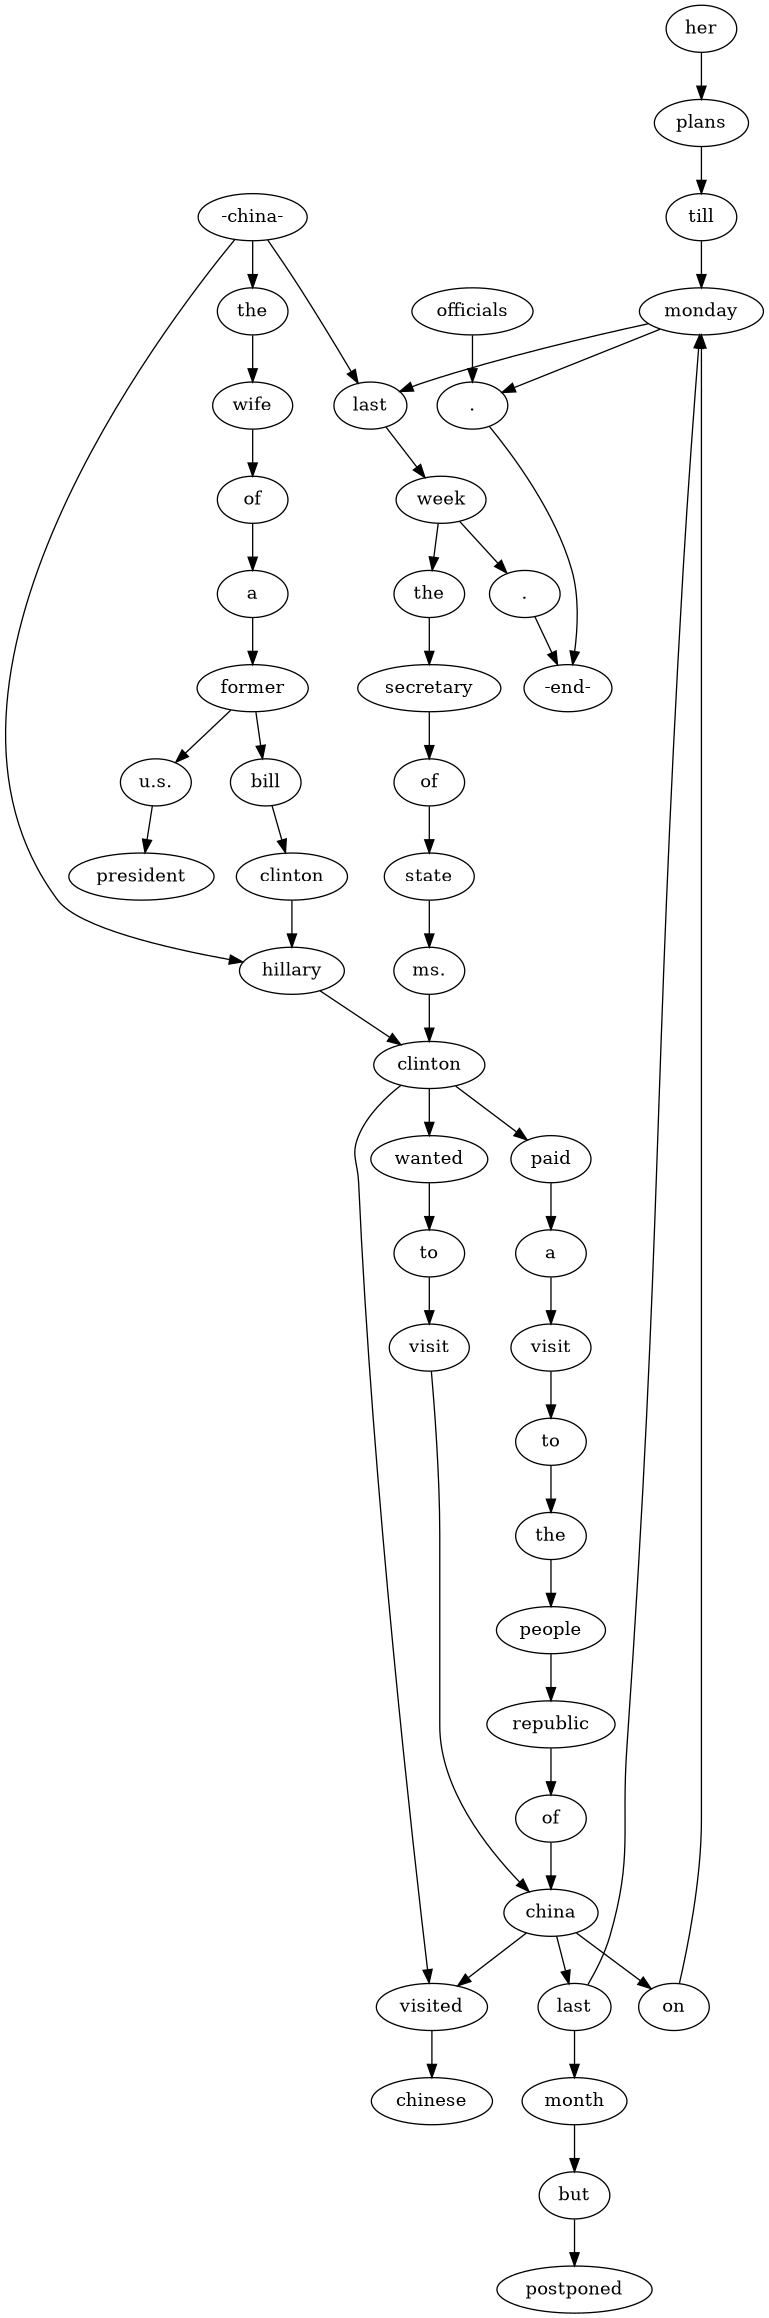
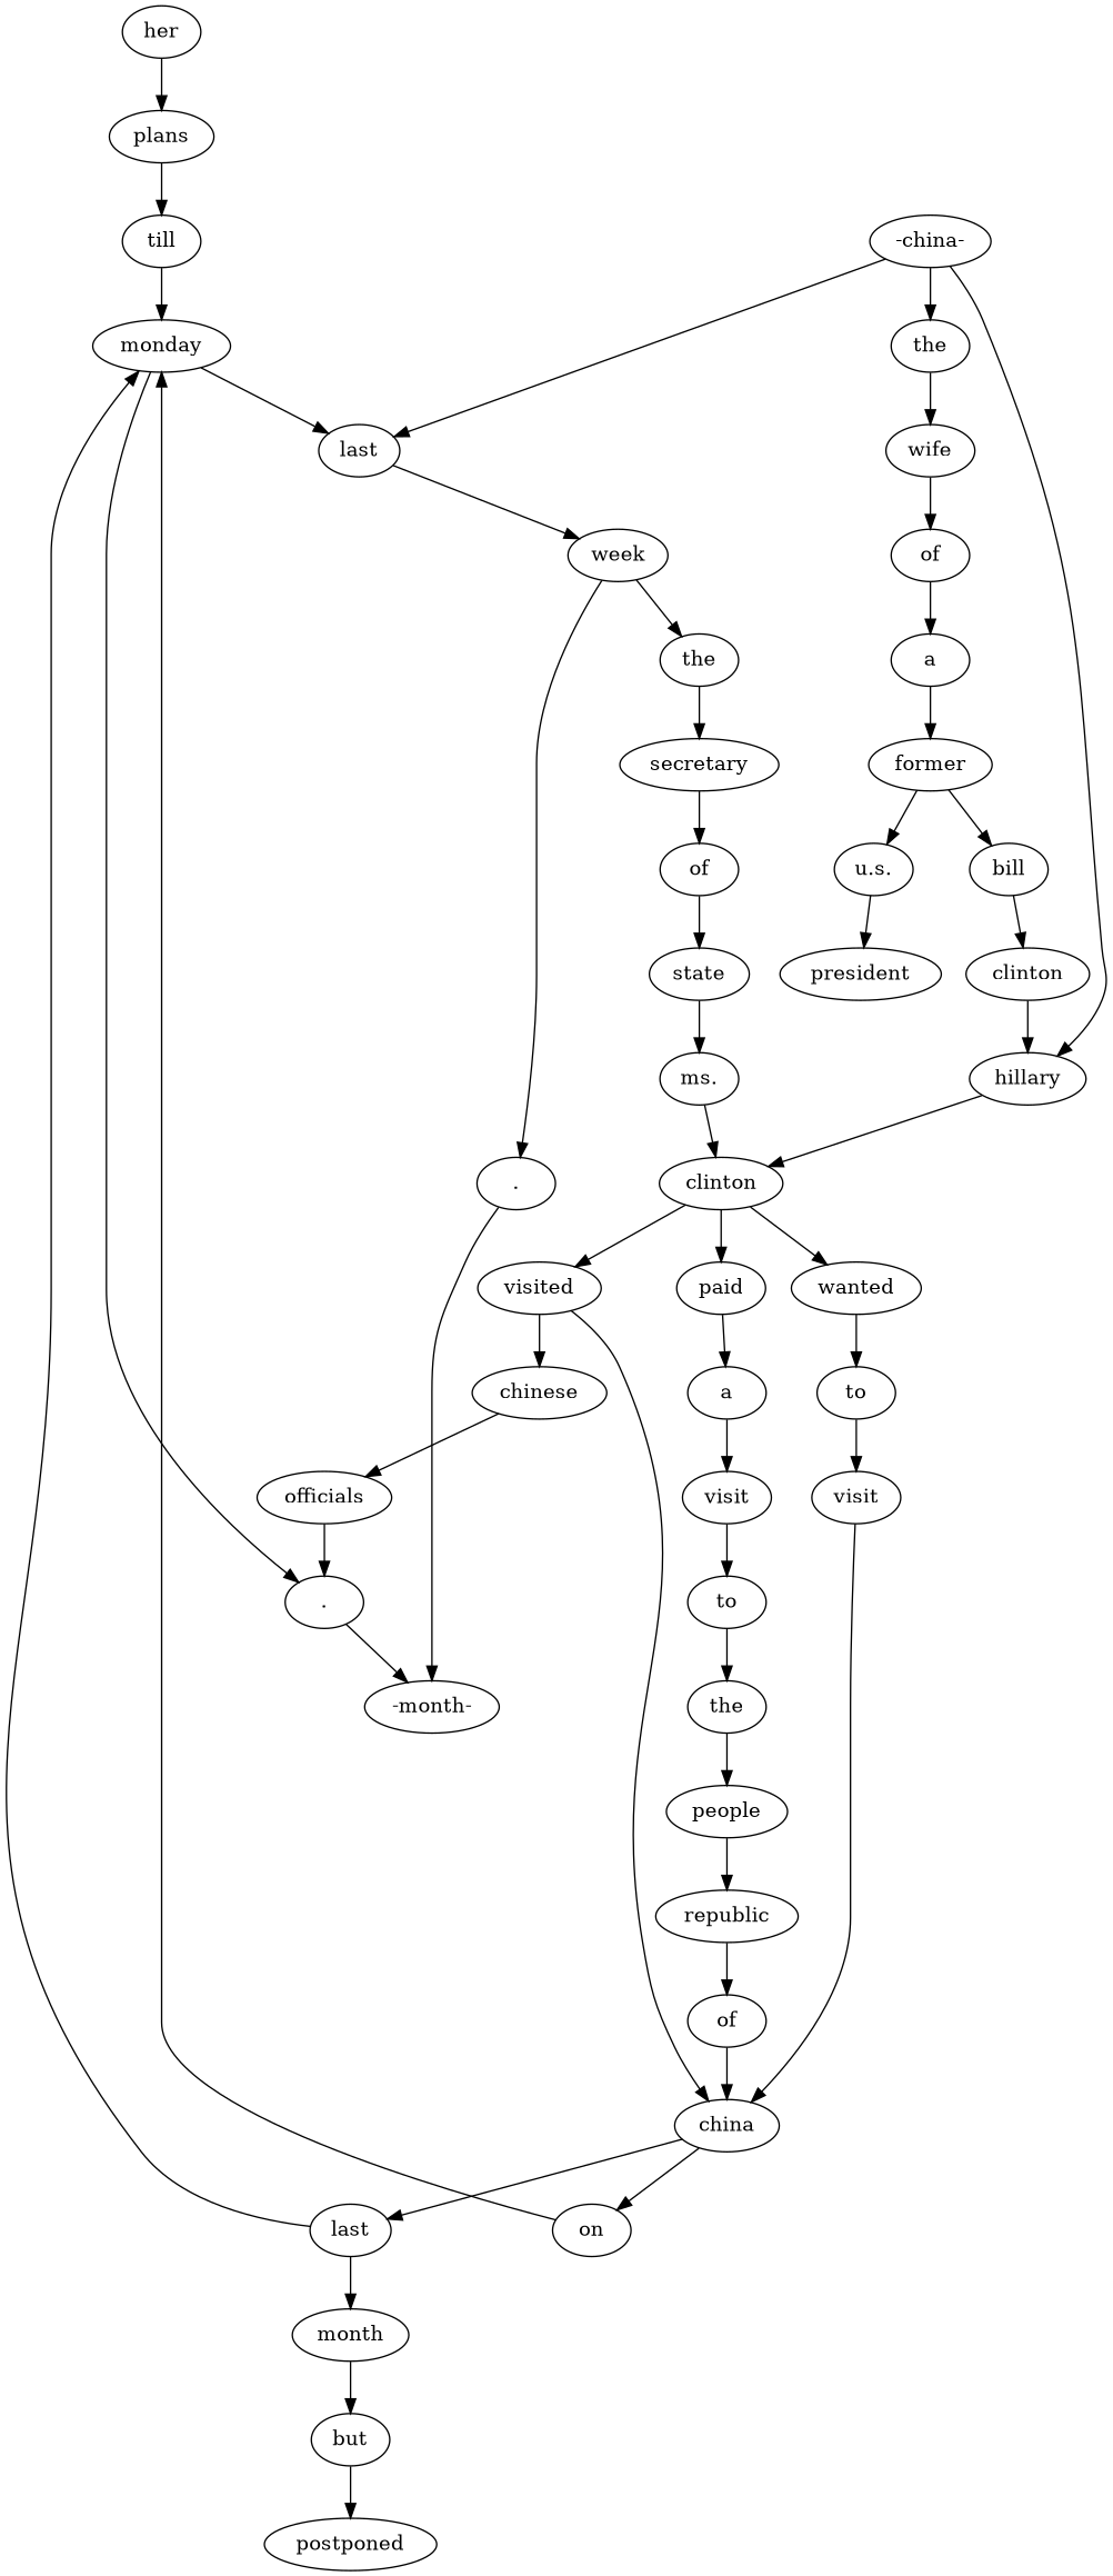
  strict digraph {
    edge [weight=2.0]
    n1 [info="[(0, 15), (1, 14), (2, 13)]" label=monday]
    n2 [info="[(1, 15), (3, 1)]" label=last]
    n3 [info="[(0, 16), (2, 14), (3, 12)]" label="."]
    n4 [info="[(1, 16), (3, 2)]" label=week]
-   n5 [info="[(0, 17), (1, 18), (2, 15), (3, 13)]" label="-end-"]
+   n5 [info="[(0, 17), (1, 18), (2, 15), (3, 13)]" label="-month-"]
    n6 [info="[(3, 3)]" label=the]
    n7 [info="[(1, 17)]" label="."]
    n8 [info="[(2, 9)]" label=republic]
    n9 [info="[(2, 10)]" label=of]
    n10 [info="[(0, 13), (1, 6), (2, 11)]" label=china]
    n11 [info="[(0, 14), (1, 7)]" label=last]
    n12 [info="[(2, 12)]" label=on]
    n13 [info="[(0, 4)]" label=a]
    n14 [info="[(0, 5)]" label=former]
    n15 [info="[(0, 6)]" label="u.s."]
    n16 [info="[(0, 8)]" label=bill]
    n17 [info="[(0, 7)]" label=president]
    n18 [info="[(0, 9)]" label=clinton]
    n19 [info="[(0, 10), (1, 1), (2, 1)]" label=hillary]
    n20 [info="[(0, 11), (1, 2), (2, 2), (3, 8)]" label=clinton]
    n21 [info="[(2, 3)]" label=paid]
    n22 [info="[(1, 3)]" label=wanted]
    n23 [info="[(0, 12), (3, 9)]" label=visited]
    n24 [info="[(2, 4)]" label=a]
    n25 [info="[(1, 4)]" label=to]
    n26 [info="[(3, 10)]" label=chinese]
    n27 [info="[(2, 5)]" label=visit]
    n28 [info="[(1, 5)]" label=visit]
    n29 [info="[(3, 11)]" label=officials]
    n30 [info="[(3, 4)]" label=secretary]
    n31 [info="[(3, 5)]" label=of]
    n32 [info="[(3, 6)]" label=state]
    n33 [info="[(1, 8)]" label=month]
    n34 [info="[(2, 6)]" label=to]
    n35 [info="[(1, 9)]" label=but]
    n36 [info="[(1, 10)]" label=postponed]
    n37 [info="[(1, 13)]" label=till]
    n38 [info="[(1, 11)]" label=her]
    n39 [info="[(1, 12)]" label=plans]
    n40 [info="[(2, 7)]" label=the]
    n41 [info="[(3, 7)]" label="ms."]
    n42 [info="[(0, 2)]" label=wife]
    n43 [info="[(0, 3)]" label=of]
    n44 [info="[(2, 8)]" label=people]
    n45 [info="[(0, 1)]" label=the]
    n46 [info="[(0, 0), (1, 0), (2, 0), (3, 0)]" label="-china-"]
    n1 -> n2 [weight=0.833333333333]
    n1 -> n3 [weight=0.333333333333]
    n2 -> n4 [weight=0.5]
    n3 -> n5 [weight=0.194444444444]
    n4 -> n6 [weight=1.5]
    n4 -> n7 [weight=1.5]
    n6 -> n30
    n7 -> n5 [weight=1.25]
    n8 -> n9
    n9 -> n10 [weight=1.33333333333]
    n10 -> n11 [weight=0.416666666667]
    n10 -> n12 [weight=1.33333333333]
    n11 -> n1 [weight=0.729166666667]
    n11 -> n33 [weight=1.5]
    n12 -> n1 [weight=1.33333333333]
    n13 -> n14
    n14 -> n15
    n14 -> n16
    n15 -> n17
    n16 -> n18
    n18 -> n19 [weight=1.33333333333]
    n19 -> n20 [weight=0.194444444444]
    n20 -> n21 [weight=1.25]
    n20 -> n22 [weight=1.25]
    n20 -> n23 [weight=0.375]
    n21 -> n24
    n22 -> n25
-   n10 -> n23 [weight=0.833333333333]
+   n23 -> n10 [weight=0.833333333333]
    n23 -> n26 [weight=1.5]
    n24 -> n27
    n25 -> n28
+   n26 -> n29
    n27 -> n34
    n28 -> n10 [weight=1.33333333333]
    n29 -> n3 [weight=1.33333333333]
    n30 -> n31
    n31 -> n32
    n32 -> n41
    n33 -> n35
    n34 -> n40
    n35 -> n36
    n37 -> n1 [weight=1.33333333333]
    n38 -> n39
    n39 -> n37
    n40 -> n44
    n41 -> n20 [weight=1.25]
    n42 -> n43
    n43 -> n13
    n44 -> n8
    n45 -> n42
    n46 -> n2 [weight=0.703125]
    n46 -> n19 [weight=0.277777777778]
    n46 -> n45 [weight=1.25]
  }
